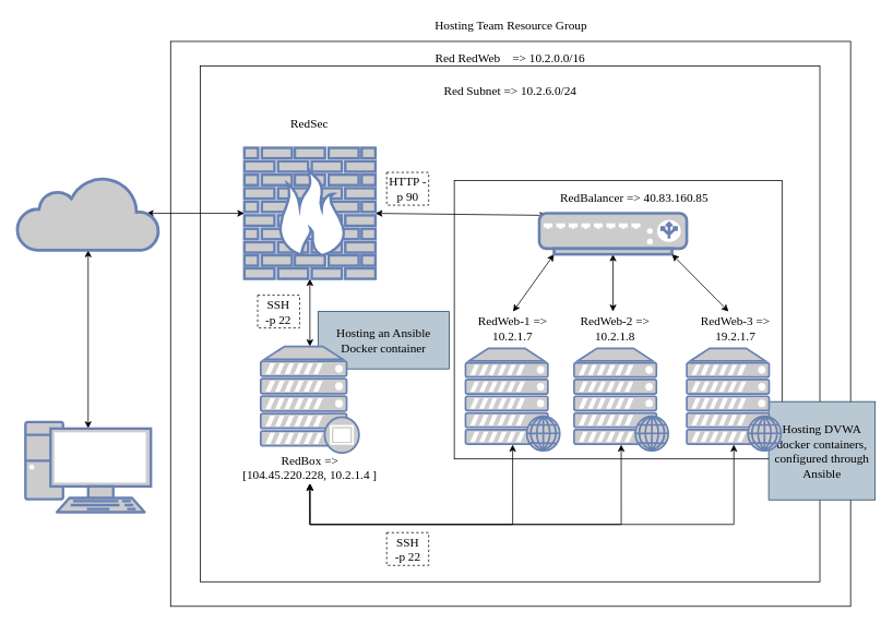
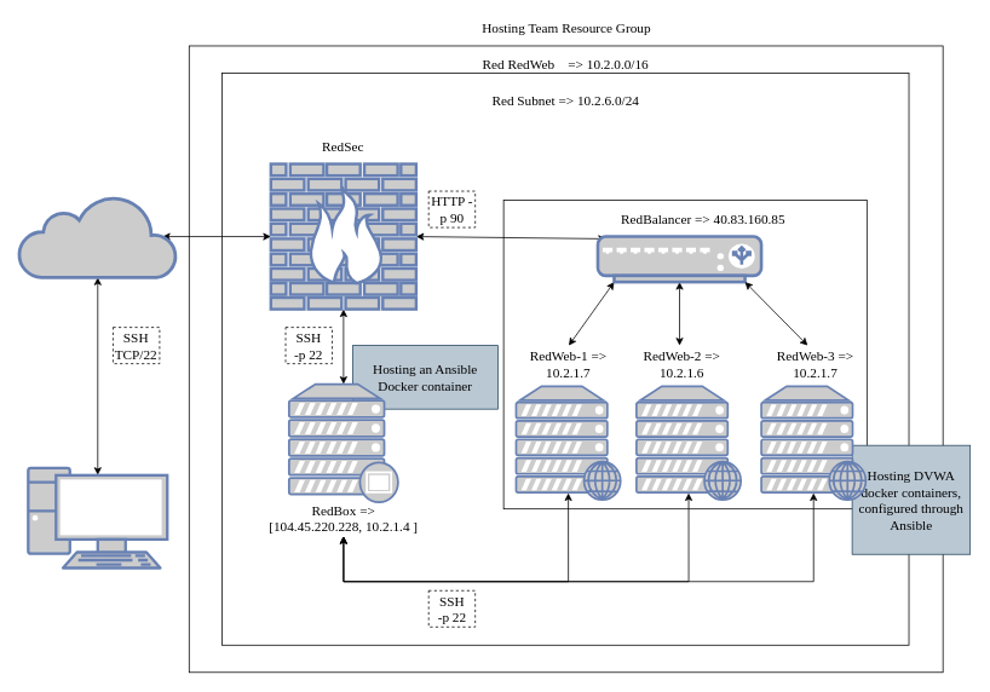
  <mxCell id="0" />
  <mxCell id="1" parent="0" />
  <mxCell id="2" value="" style="rounded=0;whiteSpace=wrap;html=1;fillColor=none;" parent="1" vertex="1"><mxGeometry x="207.75" y="50" width="830" height="690" as="geometry" /></mxCell>
  <mxCell id="3" value="" style="rounded=0;whiteSpace=wrap;html=1;fillColor=none;" parent="1" vertex="1"><mxGeometry x="244" y="80" width="756.25" height="630" as="geometry" /></mxCell>
  <mxCell id="4" value="" style="rounded=0;whiteSpace=wrap;html=1;fontFamily=Fira Code Retina;fontSource=https%3A%2F%2Ffonts.googleapis.com%2Fcss%3Ffamily%3DFira%2BCode%2BRetina;fontSize=15;fillColor=none;" parent="1" vertex="1"><mxGeometry x="554" y="220" width="400" height="340" as="geometry" /></mxCell>
  <mxCell id="5" value="&lt;font face=&quot;Fira Code Retina&quot;&gt;&lt;span style=&quot;font-size: 15px&quot;&gt;Hosting DVWA docker containers, configured through Ansible&lt;/span&gt;&lt;/font&gt;" style="text;html=1;align=center;verticalAlign=middle;whiteSpace=wrap;rounded=0;fillColor=#bac8d3;strokeColor=#23445d;" parent="1" vertex="1"><mxGeometry x="937.75" y="490" width="130" height="120" as="geometry" /></mxCell>
  <mxCell id="6" value="&lt;font face=&quot;Fira Code Retina&quot;&gt;&lt;span style=&quot;font-size: 15px&quot;&gt;Hosting an Ansible Docker container&lt;/span&gt;&lt;/font&gt;" style="text;html=1;align=center;verticalAlign=middle;whiteSpace=wrap;rounded=0;fillColor=#bac8d3;strokeColor=#23445d;" parent="1" vertex="1"><mxGeometry x="387.75" y="380" width="160" height="70" as="geometry" /></mxCell>
  <mxCell id="7" value="&lt;div style=&quot;text-align: justify; font-size: 15px;&quot;&gt;&lt;span style=&quot;font-size: 15px;&quot;&gt;Hosting Team Resource Group&lt;/span&gt;&lt;/div&gt;" style="text;html=1;strokeColor=none;fillColor=none;align=center;verticalAlign=middle;whiteSpace=wrap;rounded=0;fontSize=15;fontFamily=Fira Code Retina;fontSource=https%3A%2F%2Ffonts.googleapis.com%2Fcss%3Ffamily%3DFira%2BCode%2BRetina;" parent="1" vertex="1"><mxGeometry x="471.5" y="20" width="302.5" height="20" as="geometry" /></mxCell>
  <mxCell id="8" value="&lt;font data-font-src=&quot;https://fonts.googleapis.com/css?family=Fira+Code+Retina&quot; style=&quot;font-size: 15px;&quot;&gt;Red RedWeb&amp;nbsp; &amp;nbsp; =&amp;gt; 10.2.0.0/16&lt;/font&gt;" style="text;html=1;strokeColor=none;fillColor=none;align=center;verticalAlign=middle;whiteSpace=wrap;rounded=0;fontSize=15;fontFamily=Fira Code Retina;fontSource=https%3A%2F%2Ffonts.googleapis.com%2Fcss%3Ffamily%3DFira%2BCode%2BRetina;" parent="1" vertex="1"><mxGeometry x="490.25" y="60" width="265" height="20" as="geometry" /></mxCell>
  <mxCell id="9" value="&lt;font data-font-src=&quot;https://fonts.googleapis.com/css?family=Fira+Code+Retina&quot; style=&quot;font-size: 15px;&quot;&gt;Red Subnet =&amp;gt; 10.2.6.0/24&lt;/font&gt;" style="text;html=1;strokeColor=none;fillColor=none;align=center;verticalAlign=middle;whiteSpace=wrap;rounded=0;fontSize=15;fontFamily=Fira Code Retina;fontSource=https%3A%2F%2Ffonts.googleapis.com%2Fcss%3Ffamily%3DFira%2BCode%2BRetina;" parent="1" vertex="1"><mxGeometry x="495.25" y="100" width="255" height="20" as="geometry" /></mxCell>
  <mxCell id="10" style="edgeStyle=none;rounded=0;orthogonalLoop=1;jettySize=auto;html=1;exitX=1;exitY=0.5;exitDx=0;exitDy=0;exitPerimeter=0;entryX=0.05;entryY=0.05;entryDx=0;entryDy=0;entryPerimeter=0;startArrow=classic;startFill=1;endArrow=classic;endFill=1;" parent="1" source="12" target="15" edge="1"><mxGeometry relative="1" as="geometry" /></mxCell>
  <mxCell id="11" style="edgeStyle=none;rounded=0;orthogonalLoop=1;jettySize=auto;html=1;exitX=0.5;exitY=1;exitDx=0;exitDy=0;exitPerimeter=0;startArrow=classic;startFill=1;endArrow=classic;endFill=1;" parent="1" source="12" target="27" edge="1"><mxGeometry relative="1" as="geometry" /></mxCell>
  <mxCell id="12" value="" style="fontColor=#0066CC;verticalAlign=top;verticalLabelPosition=bottom;labelPosition=center;align=center;html=1;outlineConnect=0;fillColor=#CCCCCC;strokeColor=#6881B3;gradientColor=none;gradientDirection=north;strokeWidth=2;shape=mxgraph.networks.firewall;" parent="1" vertex="1"><mxGeometry x="297.75" y="180" width="160" height="160" as="geometry" /></mxCell>
  <mxCell id="13" style="rounded=0;orthogonalLoop=1;jettySize=auto;html=1;exitX=0.5;exitY=1;exitDx=0;exitDy=0;exitPerimeter=0;verticalAlign=bottom;endArrow=classic;endFill=1;startArrow=classic;startFill=1;" parent="1" source="15" edge="1"><mxGeometry relative="1" as="geometry"><mxPoint x="747.75" y="380" as="targetPoint" /></mxGeometry></mxCell>
  <mxCell id="14" style="rounded=0;orthogonalLoop=1;jettySize=auto;html=1;exitX=0.1;exitY=1;exitDx=0;exitDy=0;exitPerimeter=0;verticalAlign=bottom;endArrow=classic;endFill=1;startArrow=classic;startFill=1;" parent="1" source="15" edge="1"><mxGeometry relative="1" as="geometry"><mxPoint x="625.75" y="380" as="targetPoint" /></mxGeometry></mxCell>
  <mxCell id="15" value="" style="fontColor=#0066CC;verticalAlign=top;verticalLabelPosition=bottom;labelPosition=center;align=center;html=1;outlineConnect=0;fillColor=#CCCCCC;strokeColor=#6881B3;gradientColor=none;gradientDirection=north;strokeWidth=2;shape=mxgraph.networks.load_balancer;" parent="1" vertex="1"><mxGeometry x="657.75" y="260" width="180" height="50" as="geometry" /></mxCell>
  <mxCell id="16" value="" style="fontColor=#0066CC;verticalAlign=top;verticalLabelPosition=bottom;labelPosition=center;align=center;html=1;outlineConnect=0;fillColor=#CCCCCC;strokeColor=#6881B3;gradientColor=none;gradientDirection=north;strokeWidth=2;shape=mxgraph.networks.web_server;" parent="1" vertex="1"><mxGeometry x="700.25" y="425" width="115" height="125" as="geometry" /></mxCell>
  <mxCell id="17" style="edgeStyle=orthogonalEdgeStyle;rounded=0;orthogonalLoop=1;jettySize=auto;html=1;exitX=0.5;exitY=0.94;exitDx=0;exitDy=0;exitPerimeter=0;startArrow=classic;startFill=1;endArrow=classic;endFill=1;" parent="1" source="18" edge="1"><mxGeometry relative="1" as="geometry"><mxPoint x="377.75" y="590" as="targetPoint" /><Array as="points"><mxPoint x="894.75" y="640" /><mxPoint x="377.75" y="640" /></Array></mxGeometry></mxCell>
  <mxCell id="18" value="" style="fontColor=#0066CC;verticalAlign=top;verticalLabelPosition=bottom;labelPosition=center;align=center;html=1;outlineConnect=0;fillColor=#CCCCCC;strokeColor=#6881B3;gradientColor=none;gradientDirection=north;strokeWidth=2;shape=mxgraph.networks.web_server;" parent="1" vertex="1"><mxGeometry x="837.75" y="425" width="115" height="125" as="geometry" /></mxCell>
  <mxCell id="19" style="edgeStyle=orthogonalEdgeStyle;rounded=0;orthogonalLoop=1;jettySize=auto;html=1;exitX=0.5;exitY=0.94;exitDx=0;exitDy=0;exitPerimeter=0;startArrow=classic;startFill=1;endArrow=classic;endFill=1;" parent="1" source="20" edge="1"><mxGeometry relative="1" as="geometry"><mxPoint x="377.75" y="590" as="targetPoint" /><Array as="points"><mxPoint x="624.75" y="640" /><mxPoint x="377.75" y="640" /></Array></mxGeometry></mxCell>
  <mxCell id="20" value="" style="fontColor=#0066CC;verticalAlign=top;verticalLabelPosition=bottom;labelPosition=center;align=center;html=1;outlineConnect=0;fillColor=#CCCCCC;strokeColor=#6881B3;gradientColor=none;gradientDirection=north;strokeWidth=2;shape=mxgraph.networks.web_server;" parent="1" vertex="1"><mxGeometry x="567.75" y="425" width="115" height="125" as="geometry" /></mxCell>
  <mxCell id="21" value="&lt;font face=&quot;Fira Code Retina&quot; data-font-src=&quot;https://fonts.googleapis.com/css?family=Fira+Code+Retina&quot; style=&quot;font-size: 15px&quot;&gt;RedWeb-1 =&amp;gt;&lt;br&gt;10.2.1.7&lt;br&gt;&lt;/font&gt;" style="text;html=1;strokeColor=none;fillColor=none;align=center;verticalAlign=middle;whiteSpace=wrap;rounded=0;" parent="1" vertex="1"><mxGeometry x="497.75" y="390" width="255" height="20" as="geometry" /></mxCell>
- <mxCell id="22" value="&lt;font face=&quot;Fira Code Retina&quot; data-font-src=&quot;https://fonts.googleapis.com/css?family=Fira+Code+Retina&quot; style=&quot;font-size: 15px&quot;&gt;RedWeb-2 =&amp;gt;&lt;br&gt;10.2.1.8&lt;br&gt;&lt;/font&gt;" style="text;html=1;strokeColor=none;fillColor=none;align=center;verticalAlign=middle;whiteSpace=wrap;rounded=0;" parent="1" vertex="1"><mxGeometry x="622.75" y="390" width="255" height="20" as="geometry" /></mxCell>
- <mxCell id="23" value="&lt;font face=&quot;Fira Code Retina&quot; data-font-src=&quot;https://fonts.googleapis.com/css?family=Fira+Code+Retina&quot; style=&quot;font-size: 15px&quot;&gt;RedWeb-3 =&amp;gt;&lt;br&gt;19.2.1.7&lt;br&gt;&lt;/font&gt;" style="text;html=1;strokeColor=none;fillColor=none;align=center;verticalAlign=middle;whiteSpace=wrap;rounded=0;" parent="1" vertex="1"><mxGeometry x="770.25" y="390" width="255" height="20" as="geometry" /></mxCell>
- <mxCell id="24" value="&lt;font face=&quot;Fira Code Retina&quot; data-font-src=&quot;https://fonts.googleapis.com/css?family=Fira+Code+Retina&quot; style=&quot;font-size: 15px&quot;&gt;RedSec&lt;/font&gt;" style="text;html=1;strokeColor=none;fillColor=none;align=center;verticalAlign=middle;whiteSpace=wrap;rounded=0;" parent="1" vertex="1"><mxGeometry x="250.25" y="140" width="255" height="20" as="geometry" /></mxCell>
+ <mxCell id="22" value="&lt;font face=&quot;Fira Code Retina&quot; data-font-src=&quot;https://fonts.googleapis.com/css?family=Fira+Code+Retina&quot; style=&quot;font-size: 15px&quot;&gt;RedWeb-2 =&amp;gt;&lt;br&gt;10.2.1.6&lt;br&gt;&lt;/font&gt;" style="text;html=1;strokeColor=none;fillColor=none;align=center;verticalAlign=middle;whiteSpace=wrap;rounded=0;" parent="1" vertex="1"><mxGeometry x="622.75" y="390" width="255" height="20" as="geometry" /></mxCell>
+ <mxCell id="23" value="&lt;font face=&quot;Fira Code Retina&quot; data-font-src=&quot;https://fonts.googleapis.com/css?family=Fira+Code+Retina&quot; style=&quot;font-size: 15px&quot;&gt;RedWeb-3 =&amp;gt;&lt;br&gt;10.2.1.7&lt;br&gt;&lt;/font&gt;" style="text;html=1;strokeColor=none;fillColor=none;align=center;verticalAlign=middle;whiteSpace=wrap;rounded=0;" parent="1" vertex="1"><mxGeometry x="770.25" y="390" width="255" height="20" as="geometry" /></mxCell>
+ <mxCell id="24" value="&lt;font face=&quot;Fira Code Retina&quot; data-font-src=&quot;https://fonts.googleapis.com/css?family=Fira+Code+Retina&quot; style=&quot;font-size: 15px&quot;&gt;RedSec&lt;/font&gt;" style="text;html=1;strokeColor=none;fillColor=none;align=center;verticalAlign=middle;whiteSpace=wrap;rounded=0;" parent="1" vertex="1"><mxGeometry x="250.25" y="150" width="255" height="20" as="geometry" /></mxCell>
  <mxCell id="25" value="&lt;font face=&quot;Fira Code Retina&quot; data-font-src=&quot;https://fonts.googleapis.com/css?family=Fira+Code+Retina&quot;&gt;&lt;font style=&quot;font-size: 15px&quot;&gt;RedBalancer =&amp;gt; 40.83.160.85&lt;/font&gt;&lt;br&gt;&lt;/font&gt;" style="text;html=1;strokeColor=none;fillColor=none;align=center;verticalAlign=middle;whiteSpace=wrap;rounded=0;" parent="1" vertex="1"><mxGeometry x="635.25" y="230" width="277.5" height="20" as="geometry" /></mxCell>
  <mxCell id="26" style="edgeStyle=orthogonalEdgeStyle;rounded=0;orthogonalLoop=1;jettySize=auto;html=1;entryX=0.5;entryY=0.94;entryDx=0;entryDy=0;entryPerimeter=0;startArrow=classic;startFill=1;endArrow=classic;endFill=1;" parent="1" target="16" edge="1"><mxGeometry relative="1" as="geometry"><mxPoint x="377.75" y="590" as="sourcePoint" /><Array as="points"><mxPoint x="377.75" y="640" /><mxPoint x="757.75" y="640" /></Array></mxGeometry></mxCell>
  <mxCell id="27" value="" style="fontColor=#0066CC;verticalAlign=top;verticalLabelPosition=bottom;labelPosition=center;align=center;html=1;outlineConnect=0;fillColor=#CCCCCC;strokeColor=#6881B3;gradientColor=none;gradientDirection=north;strokeWidth=2;shape=mxgraph.networks.proxy_server;" parent="1" vertex="1"><mxGeometry x="317.75" y="422.5" width="120" height="130" as="geometry" /></mxCell>
  <mxCell id="28" value="&lt;font face=&quot;Fira Code Retina&quot; data-font-src=&quot;https://fonts.googleapis.com/css?family=Fira+Code+Retina&quot; style=&quot;font-size: 15px&quot;&gt;RedBox =&amp;gt; &lt;br&gt;[104.45.220.228, 10.2.1.4 ]&lt;/font&gt;" style="text;html=1;strokeColor=none;fillColor=none;align=center;verticalAlign=middle;whiteSpace=wrap;rounded=0;" parent="1" vertex="1"><mxGeometry x="194" y="560" width="367.5" height="20" as="geometry" /></mxCell>
  <mxCell id="29" style="rounded=0;orthogonalLoop=1;jettySize=auto;html=1;exitX=0.9;exitY=1;exitDx=0;exitDy=0;exitPerimeter=0;verticalAlign=bottom;endArrow=classic;endFill=1;startArrow=classic;startFill=1;" parent="1" source="15" edge="1"><mxGeometry relative="1" as="geometry"><mxPoint x="888.75" y="380" as="targetPoint" /></mxGeometry></mxCell>
  <mxCell id="30" style="edgeStyle=orthogonalEdgeStyle;rounded=0;orthogonalLoop=1;jettySize=auto;html=1;exitX=0.91;exitY=0.5;exitDx=0;exitDy=0;exitPerimeter=0;entryX=0;entryY=0.5;entryDx=0;entryDy=0;entryPerimeter=0;startArrow=classic;startFill=1;endArrow=classic;endFill=1;fontFamily=Fira Code Retina;fontSource=https%3A%2F%2Ffonts.googleapis.com%2Fcss%3Ffamily%3DFira%2BCode%2BRetina;fontSize=15;" parent="1" source="32" target="12" edge="1"><mxGeometry relative="1" as="geometry" /></mxCell>
  <mxCell id="31" style="edgeStyle=orthogonalEdgeStyle;rounded=0;orthogonalLoop=1;jettySize=auto;html=1;exitX=0.5;exitY=1;exitDx=0;exitDy=0;exitPerimeter=0;entryX=0.5;entryY=0.07;entryDx=0;entryDy=0;entryPerimeter=0;startArrow=classic;startFill=1;endArrow=classic;endFill=1;fontFamily=Fira Code Retina;fontSource=https%3A%2F%2Ffonts.googleapis.com%2Fcss%3Ffamily%3DFira%2BCode%2BRetina;fontSize=15;" parent="1" source="32" target="36" edge="1"><mxGeometry relative="1" as="geometry" /></mxCell>
  <mxCell id="32" value="" style="html=1;outlineConnect=0;fillColor=#CCCCCC;strokeColor=#6881B3;gradientColor=none;gradientDirection=north;strokeWidth=2;shape=mxgraph.networks.cloud;fontColor=#ffffff;" parent="1" vertex="1"><mxGeometry x="20.25" y="215" width="173.75" height="90" as="geometry" /></mxCell>
  <mxCell id="33" value="HTTP -p 90" style="text;html=1;fillColor=none;align=center;verticalAlign=middle;whiteSpace=wrap;rounded=0;fontSize=15;fontFamily=Fira Code Retina;fontSource=https%3A%2F%2Ffonts.googleapis.com%2Fcss%3Ffamily%3DFira%2BCode%2BRetina;strokeColor=#000000;dashed=1;" parent="1" vertex="1"><mxGeometry x="471.5" y="210" width="51.25" height="40" as="geometry" /></mxCell>
  <mxCell id="34" value="SSH&lt;br&gt;-p 22" style="text;html=1;fillColor=none;align=center;verticalAlign=middle;whiteSpace=wrap;rounded=0;fontSize=15;fontFamily=Fira Code Retina;fontSource=https%3A%2F%2Ffonts.googleapis.com%2Fcss%3Ffamily%3DFira%2BCode%2BRetina;strokeColor=#000000;dashed=1;" parent="1" vertex="1"><mxGeometry x="314" y="360" width="51.25" height="40" as="geometry" /></mxCell>
  <mxCell id="35" value="SSH&lt;br&gt;-p 22" style="text;html=1;fillColor=none;align=center;verticalAlign=middle;whiteSpace=wrap;rounded=0;fontSize=15;fontFamily=Fira Code Retina;fontSource=https%3A%2F%2Ffonts.googleapis.com%2Fcss%3Ffamily%3DFira%2BCode%2BRetina;strokeColor=#000000;dashed=1;" parent="1" vertex="1"><mxGeometry x="471.5" y="650" width="51.25" height="40" as="geometry" /></mxCell>
  <mxCell id="36" value="" style="fontColor=#0066CC;verticalAlign=top;verticalLabelPosition=bottom;labelPosition=center;align=center;html=1;outlineConnect=0;fillColor=#CCCCCC;strokeColor=#6881B3;gradientColor=none;gradientDirection=north;strokeWidth=2;shape=mxgraph.networks.pc;" parent="1" vertex="1"><mxGeometry x="30.56" y="515" width="153.13" height="110" as="geometry" /></mxCell>
+ <mxCell id="37" value="SSH&lt;br&gt;TCP/22" style="text;html=1;fillColor=none;align=center;verticalAlign=middle;whiteSpace=wrap;rounded=0;fontSize=15;fontFamily=Fira Code Retina;fontSource=https%3A%2F%2Ffonts.googleapis.com%2Fcss%3Ffamily%3DFira%2BCode%2BRetina;strokeColor=#000000;dashed=1;" parent="1" vertex="1"><mxGeometry x="124" y="360" width="51.25" height="40" as="geometry" /></mxCell>
